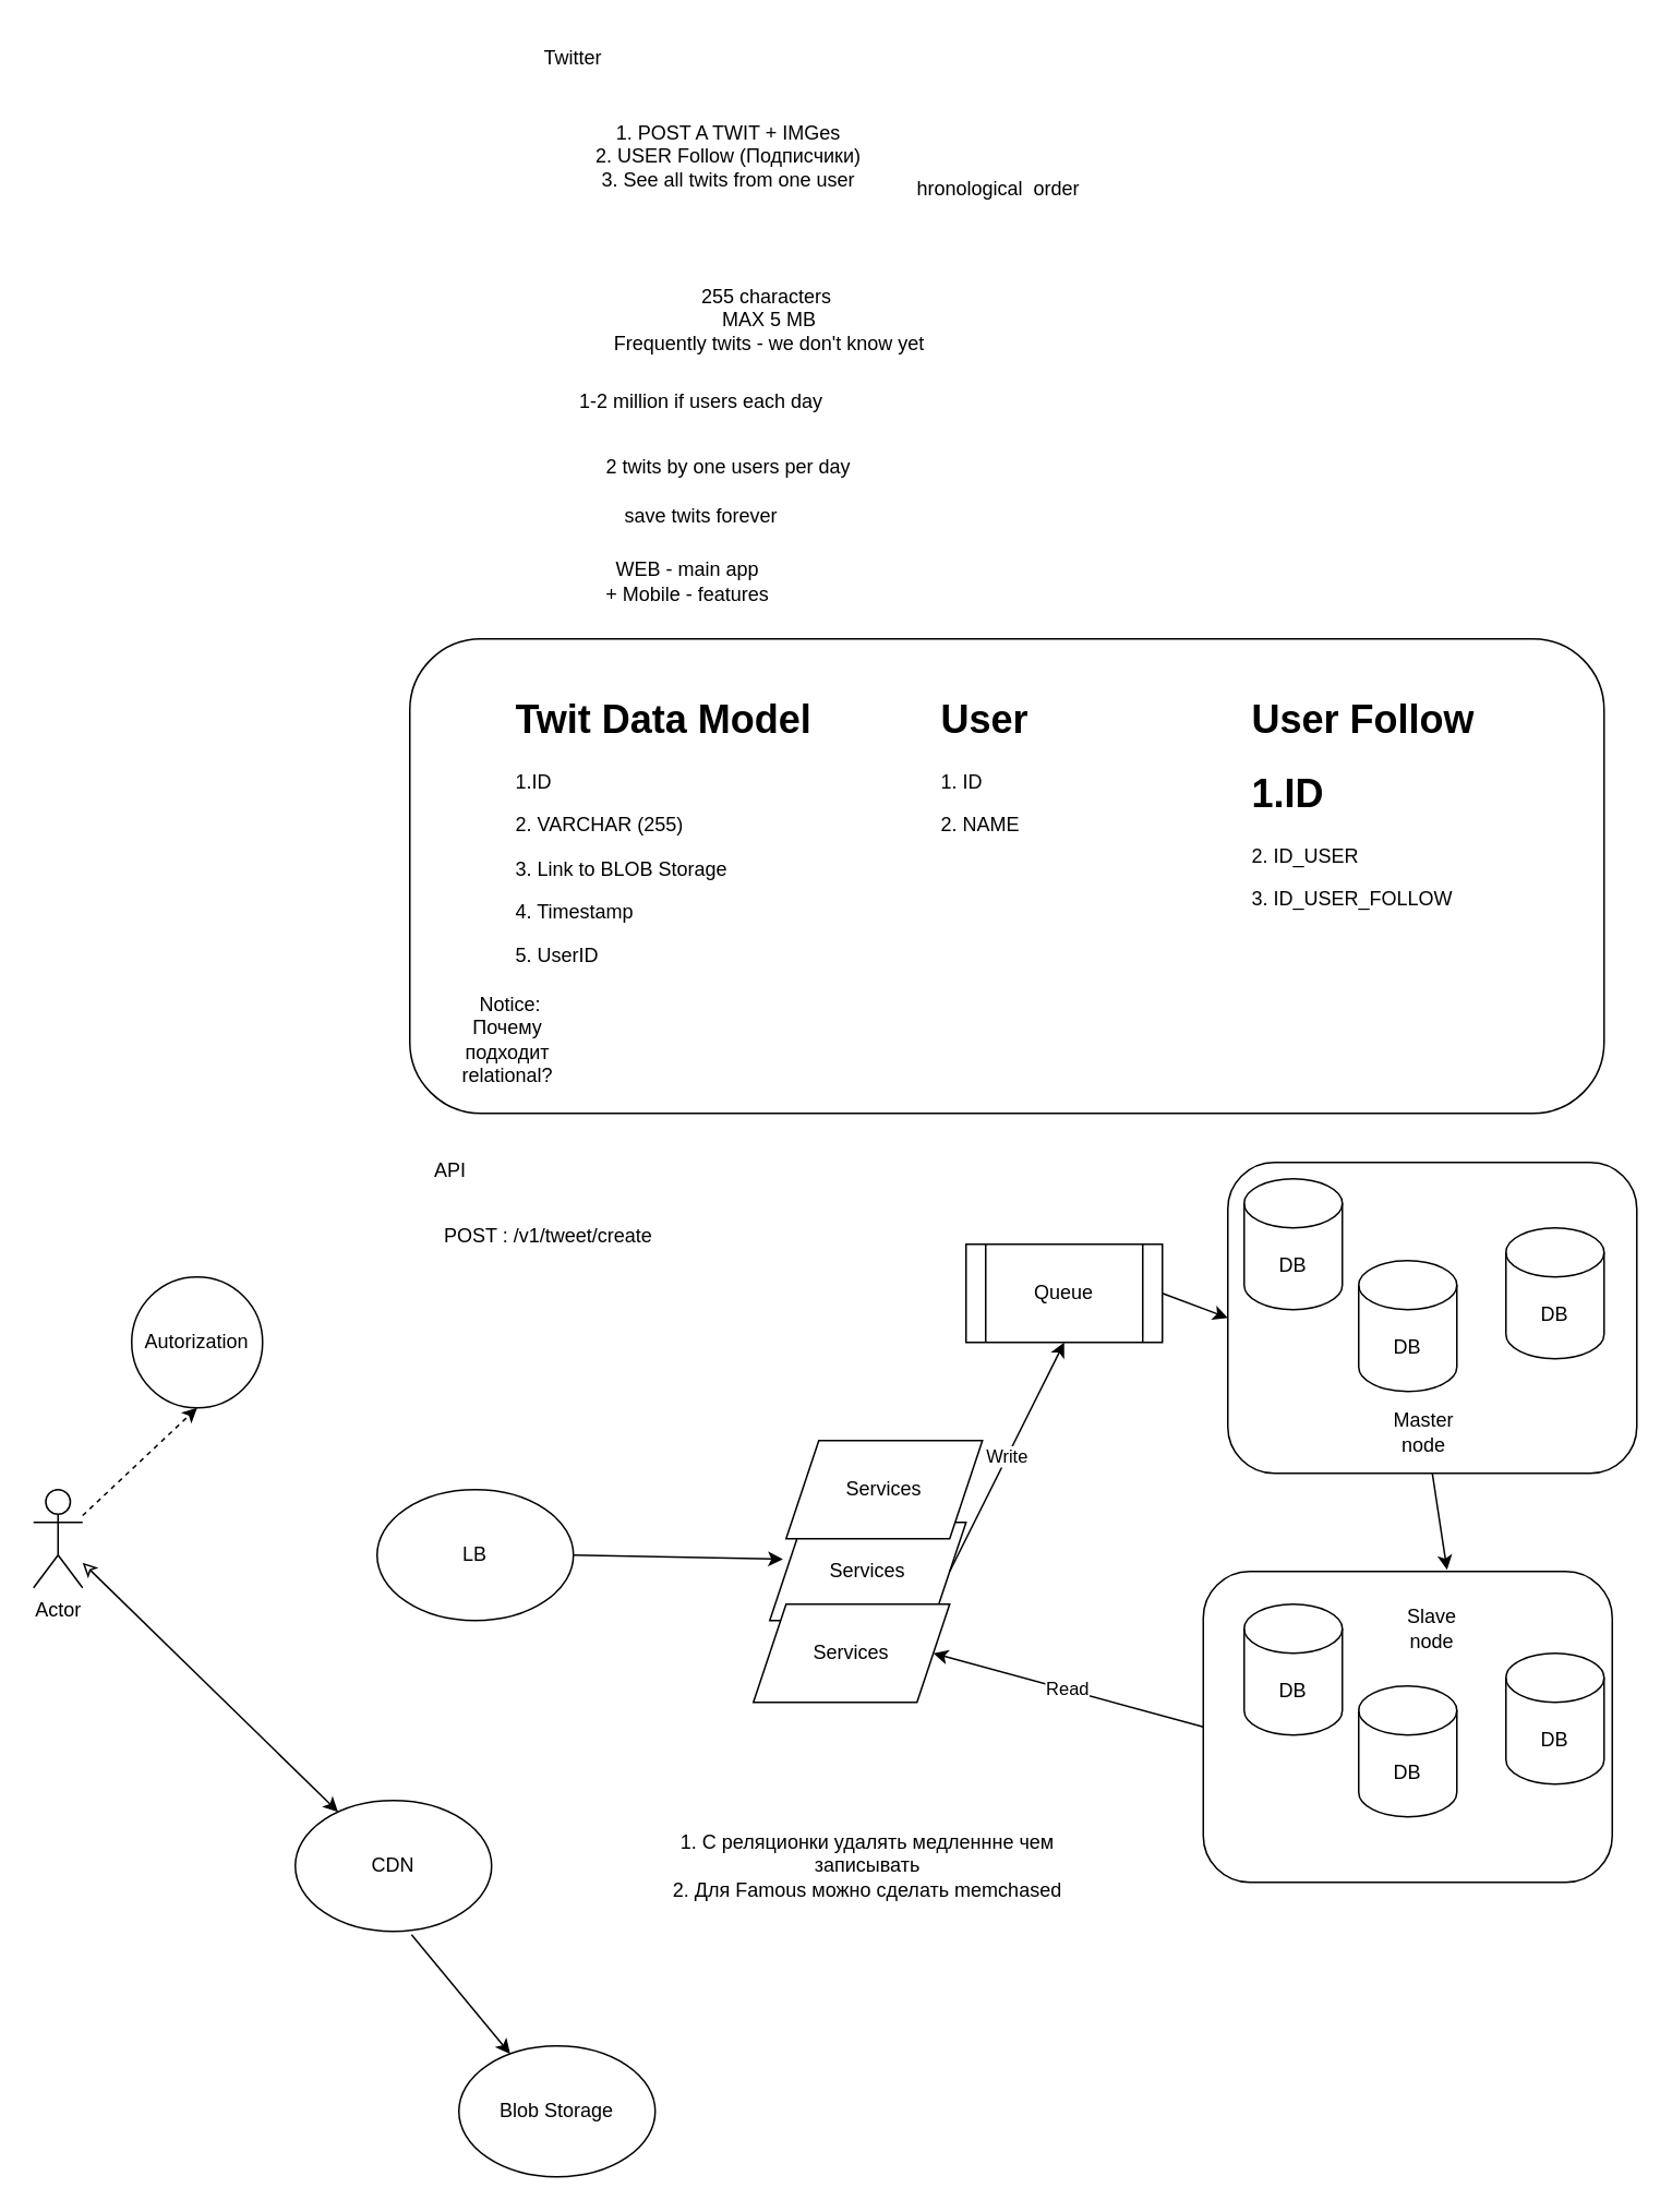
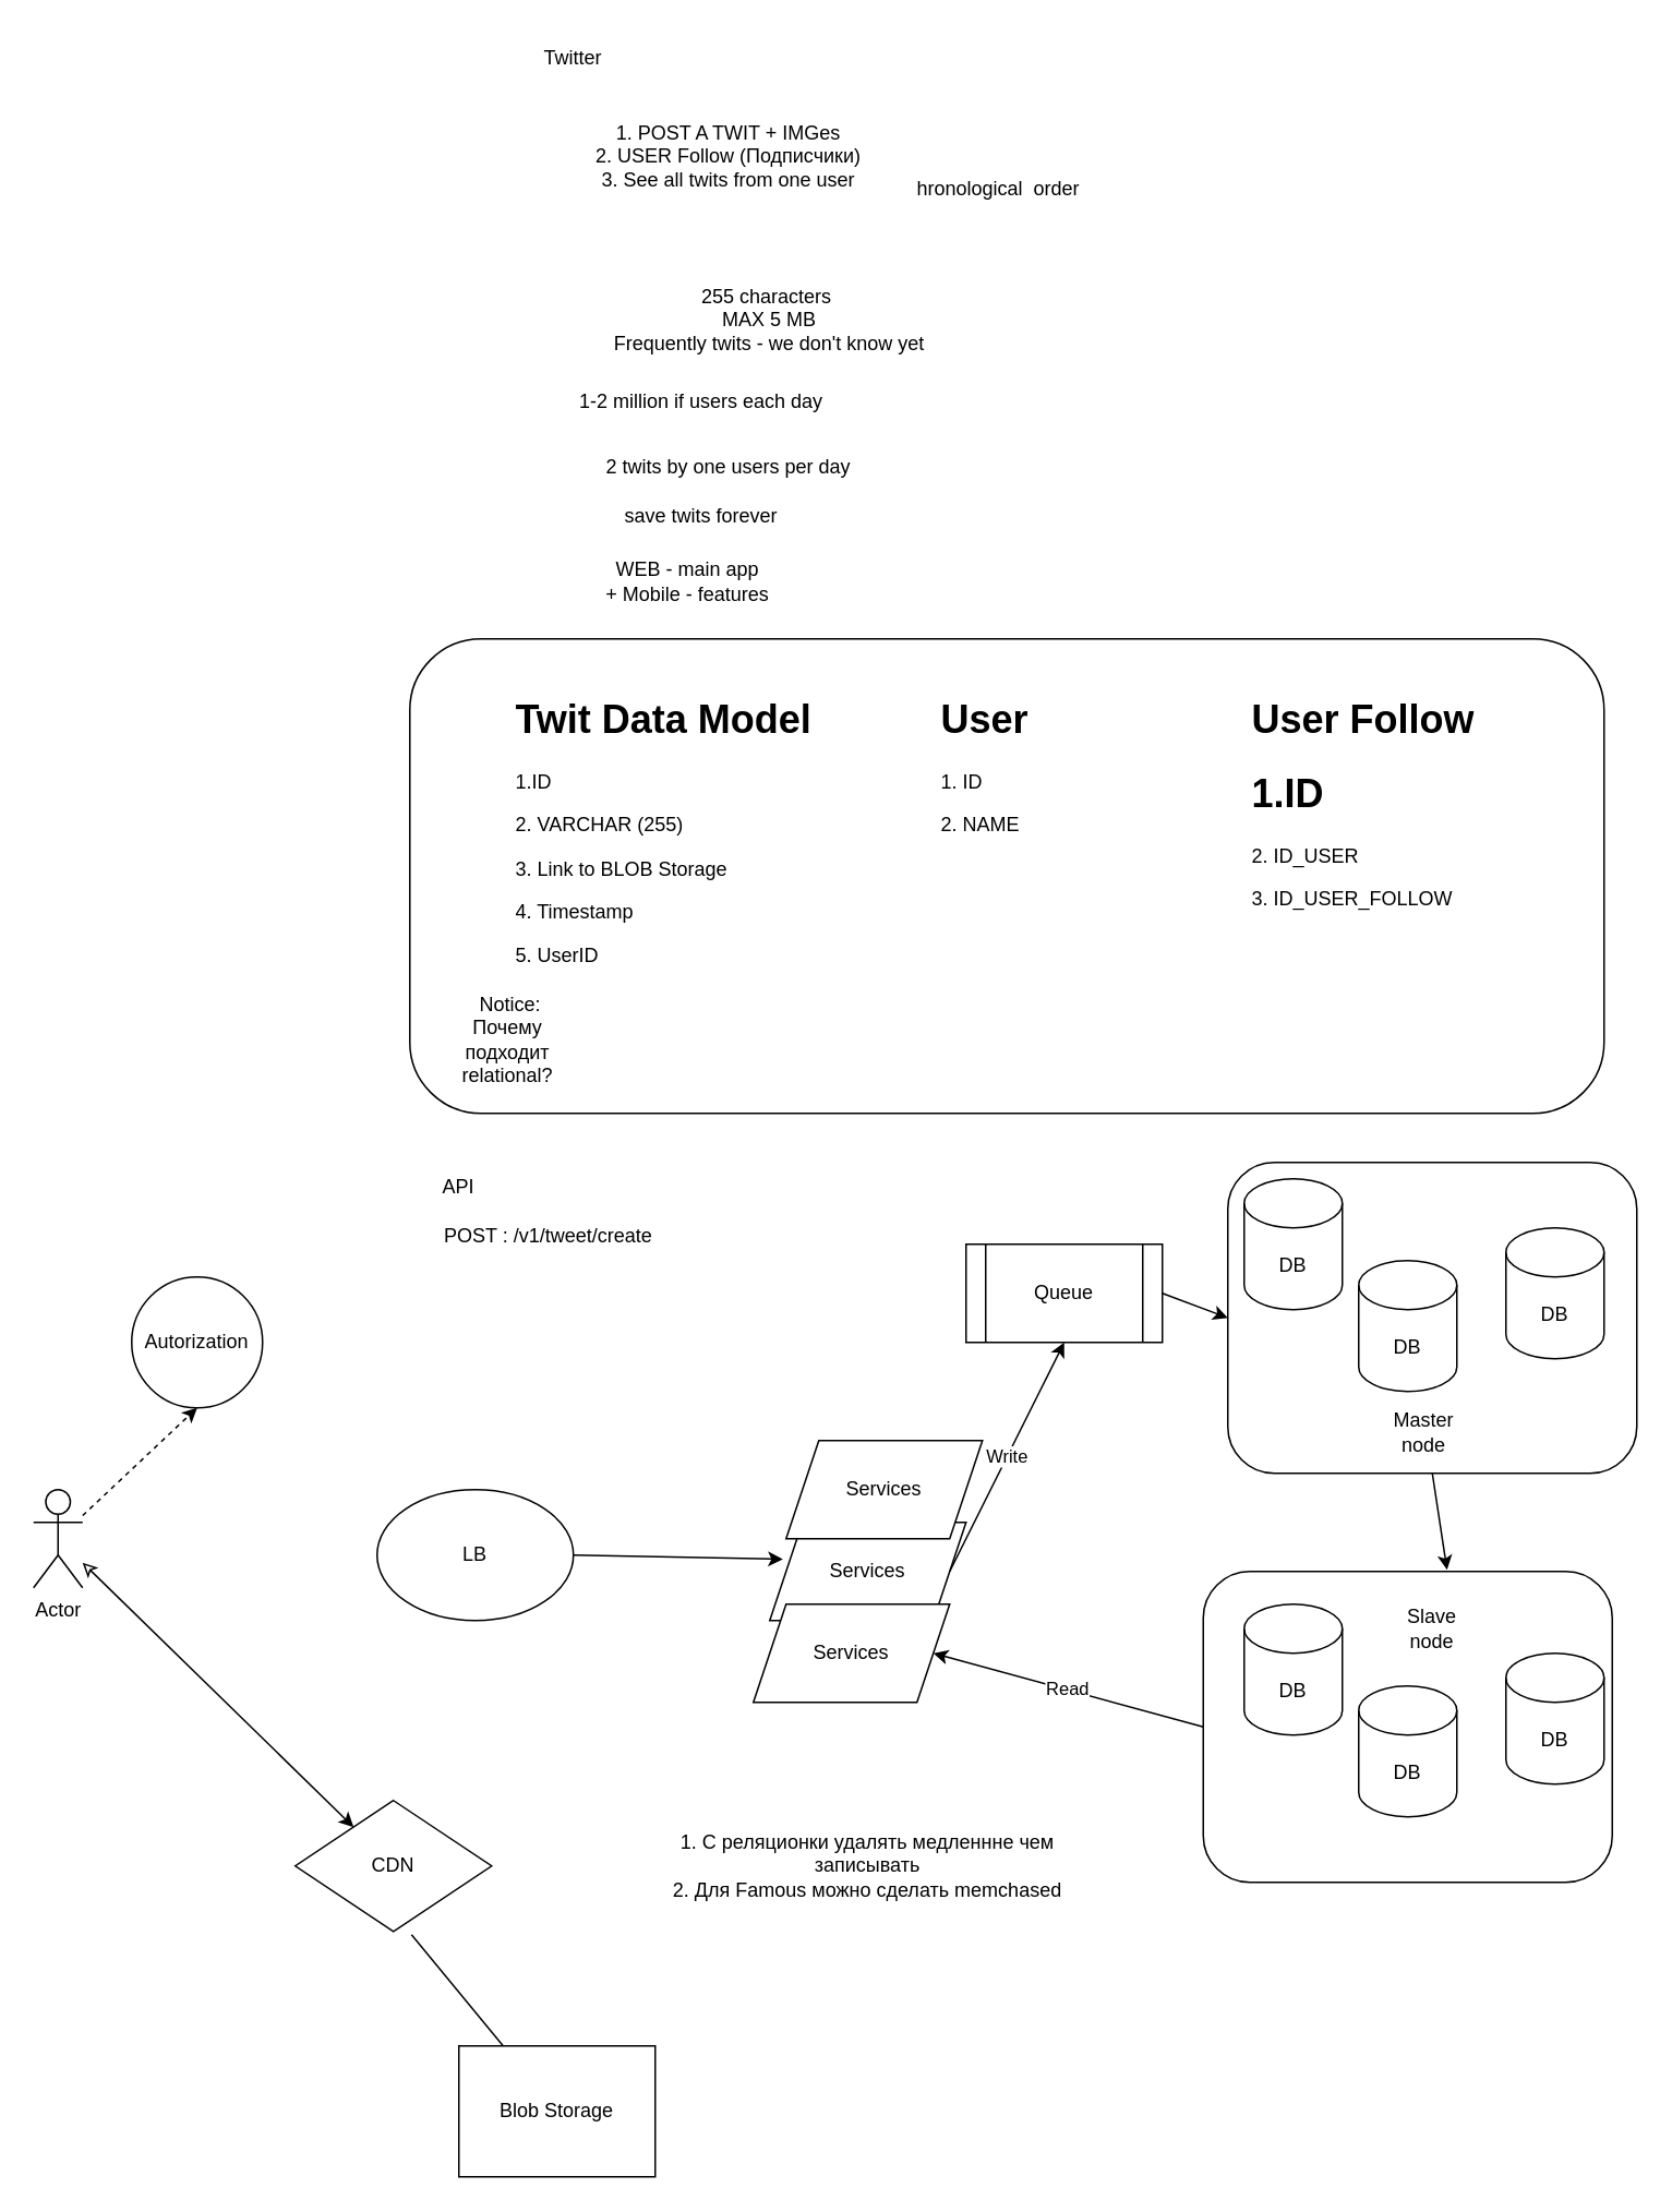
  <mxCell id="0" />
  <mxCell id="1" parent="0" />
  <mxCell id="2" value="" style="rounded=1;whiteSpace=wrap;html=1;" vertex="1" parent="1"><mxGeometry x="735" y="960" width="250" height="190" as="geometry" /></mxCell>
  <mxCell id="3" value="" style="rounded=1;whiteSpace=wrap;html=1;" vertex="1" parent="1"><mxGeometry x="750" y="710" width="250" height="190" as="geometry" /></mxCell>
  <mxCell id="4" value="" style="rounded=1;whiteSpace=wrap;html=1;" vertex="1" parent="1"><mxGeometry x="250" y="390" width="730" height="290" as="geometry" /></mxCell>
  <mxCell id="5" value="Twitter" style="text;html=1;strokeColor=none;fillColor=none;align=center;verticalAlign=middle;whiteSpace=wrap;rounded=0;" vertex="1" parent="1"><mxGeometry x="320" y="20" width="60" height="30" as="geometry" /></mxCell>
  <mxCell id="6" value="1. POST A TWIT + IMGes&lt;br&gt;2. USER Follow (Подписчики)&lt;br&gt;3. See all twits from one user" style="text;html=1;strokeColor=none;fillColor=none;align=center;verticalAlign=middle;whiteSpace=wrap;rounded=0;" vertex="1" parent="1"><mxGeometry x="340" y="60" width="210" height="70" as="geometry" /></mxCell>
  <mxCell id="7" value="255 characters&amp;nbsp;&lt;br&gt;MAX 5 MB&lt;br&gt;Frequently twits - we don't know yet" style="text;html=1;strokeColor=none;fillColor=none;align=center;verticalAlign=middle;whiteSpace=wrap;rounded=0;" vertex="1" parent="1"><mxGeometry x="370" y="170" width="200" height="50" as="geometry" /></mxCell>
  <mxCell id="8" value="1-2 million if users each day&amp;nbsp;" style="text;html=1;strokeColor=none;fillColor=none;align=center;verticalAlign=middle;whiteSpace=wrap;rounded=0;" vertex="1" parent="1"><mxGeometry x="350" y="230" width="160" height="30" as="geometry" /></mxCell>
  <mxCell id="9" value="2 twits by one users per day" style="text;html=1;strokeColor=none;fillColor=none;align=center;verticalAlign=middle;whiteSpace=wrap;rounded=0;" vertex="1" parent="1"><mxGeometry x="365" y="270" width="160" height="30" as="geometry" /></mxCell>
  <mxCell id="10" value="save twits forever&amp;nbsp;" style="text;html=1;strokeColor=none;fillColor=none;align=center;verticalAlign=middle;whiteSpace=wrap;rounded=0;" vertex="1" parent="1"><mxGeometry x="350" y="300" width="160" height="30" as="geometry" /></mxCell>
  <mxCell id="11" value="WEB - main app&lt;br&gt;+ Mobile - features" style="text;html=1;strokeColor=none;fillColor=none;align=center;verticalAlign=middle;whiteSpace=wrap;rounded=0;" vertex="1" parent="1"><mxGeometry x="340" y="340" width="160" height="30" as="geometry" /></mxCell>
  <mxCell id="12" value="hronological&amp;nbsp; order" style="text;html=1;strokeColor=none;fillColor=none;align=center;verticalAlign=middle;whiteSpace=wrap;rounded=0;" vertex="1" parent="1"><mxGeometry x="550" y="100" width="120" height="30" as="geometry" /></mxCell>
  <mxCell id="13" value="&lt;h1&gt;Twit Data Model&lt;/h1&gt;&lt;p&gt;1.ID&lt;/p&gt;&lt;p&gt;2. VARCHAR (255)&lt;/p&gt;&lt;p&gt;3. Link to BLOB Storage&lt;/p&gt;&lt;p&gt;4. Timestamp&lt;/p&gt;&lt;p&gt;5. UserID&lt;/p&gt;" style="text;html=1;strokeColor=none;fillColor=none;spacing=5;spacingTop=-20;whiteSpace=wrap;overflow=hidden;rounded=0;" vertex="1" parent="1"><mxGeometry x="310" y="420" width="190" height="220" as="geometry" /></mxCell>
  <mxCell id="14" value="&amp;nbsp;Notice: Почему подходит relational?" style="text;html=1;strokeColor=none;fillColor=none;align=center;verticalAlign=middle;whiteSpace=wrap;rounded=0;" vertex="1" parent="1"><mxGeometry y="620" width="60" height="30" as="geometry" x="280" /></mxCell>
  <mxCell id="15" value="&lt;h1&gt;User&lt;/h1&gt;&lt;p&gt;1. ID&lt;/p&gt;&lt;p&gt;2. NAME&lt;/p&gt;&lt;p&gt;&lt;br&gt;&lt;/p&gt;" style="text;html=1;strokeColor=none;fillColor=none;spacing=5;spacingTop=-20;whiteSpace=wrap;overflow=hidden;rounded=0;" vertex="1" parent="1"><mxGeometry x="570" y="420" width="190" height="110" as="geometry" /></mxCell>
  <mxCell id="16" value="&lt;h1&gt;User Follow&lt;/h1&gt;&lt;h1&gt;1.ID&lt;/h1&gt;&lt;p&gt;2. ID_USER&lt;/p&gt;&lt;p&gt;3. ID_USER_FOLLOW&lt;/p&gt;&lt;p&gt;&lt;br&gt;&lt;/p&gt;" style="text;html=1;strokeColor=none;fillColor=none;spacing=5;spacingTop=-20;whiteSpace=wrap;overflow=hidden;rounded=0;" vertex="1" parent="1"><mxGeometry x="760" y="420" width="190" height="170" as="geometry" /></mxCell>
- <mxCell id="17" value="API" style="text;html=1;strokeColor=none;fillColor=none;align=center;verticalAlign=middle;whiteSpace=wrap;rounded=0;" vertex="1" parent="1"><mxGeometry x="245" y="700" width="60" height="30" as="geometry" /></mxCell>
+ <mxCell id="17" value="API" style="text;html=1;strokeColor=none;fillColor=none;align=center;verticalAlign=middle;whiteSpace=wrap;rounded=0;" vertex="1" parent="1"><mxGeometry x="250" y="710" width="60" height="30" as="geometry" /></mxCell>
  <mxCell id="18" value="POST : /v1/tweet/create" style="text;html=1;strokeColor=none;fillColor=none;align=center;verticalAlign=middle;whiteSpace=wrap;rounded=0;" vertex="1" parent="1"><mxGeometry x="220" y="740" width="230" height="30" as="geometry" /></mxCell>
  <mxCell id="19" value="Actor" style="shape=umlActor;verticalLabelPosition=bottom;verticalAlign=top;html=1;outlineConnect=0;" vertex="1" parent="1"><mxGeometry x="20" y="910" width="30" height="60" as="geometry" /></mxCell>
  <mxCell id="20" value="LB" style="ellipse;whiteSpace=wrap;html=1;" vertex="1" parent="1"><mxGeometry x="230" y="910" width="120" height="80" as="geometry" /></mxCell>
  <mxCell id="21" value="Services" style="shape=parallelogram;perimeter=parallelogramPerimeter;whiteSpace=wrap;html=1;fixedSize=1;" vertex="1" parent="1"><mxGeometry x="470" y="930" width="120" height="60" as="geometry" /></mxCell>
  <mxCell id="22" value="Services" style="shape=parallelogram;perimeter=parallelogramPerimeter;whiteSpace=wrap;html=1;fixedSize=1;" vertex="1" parent="1"><mxGeometry x="460" y="980" width="120" height="60" as="geometry" /></mxCell>
  <mxCell id="23" value="Services" style="shape=parallelogram;perimeter=parallelogramPerimeter;whiteSpace=wrap;html=1;fixedSize=1;" vertex="1" parent="1"><mxGeometry x="480" y="880" width="120" height="60" as="geometry" /></mxCell>
  <mxCell id="24" value="" style="endArrow=classic;html=1;rounded=0;entryX=0.067;entryY=0.375;entryDx=0;entryDy=0;entryPerimeter=0;exitX=1;exitY=0.5;exitDx=0;exitDy=0;" edge="1" parent="1" source="20" target="21"><mxGeometry width="50" height="50" relative="1" as="geometry"><mxPoint x="200" y="1100" as="sourcePoint" /><mxPoint x="250" y="1050" as="targetPoint" /></mxGeometry></mxCell>
  <mxCell id="25" value="DB" style="shape=cylinder3;whiteSpace=wrap;html=1;boundedLbl=1;backgroundOutline=1;size=15;" vertex="1" parent="1"><mxGeometry x="760" y="720" width="60" height="80" as="geometry" /></mxCell>
  <mxCell id="26" value="DB" style="shape=cylinder3;whiteSpace=wrap;html=1;boundedLbl=1;backgroundOutline=1;size=15;" vertex="1" parent="1"><mxGeometry x="830" y="770" width="60" height="80" as="geometry" /></mxCell>
  <mxCell id="27" value="DB" style="shape=cylinder3;whiteSpace=wrap;html=1;boundedLbl=1;backgroundOutline=1;size=15;" vertex="1" parent="1"><mxGeometry x="920" y="750" width="60" height="80" as="geometry" /></mxCell>
  <mxCell id="28" value="Master node" style="text;html=1;strokeColor=none;fillColor=none;align=center;verticalAlign=middle;whiteSpace=wrap;rounded=0;" vertex="1" parent="1"><mxGeometry x="840" y="860" width="60" height="30" as="geometry" /></mxCell>
  <mxCell id="29" value="" style="endArrow=classic;html=1;rounded=0;exitX=0.5;exitY=1;exitDx=0;exitDy=0;entryX=0.596;entryY=-0.005;entryDx=0;entryDy=0;entryPerimeter=0;" edge="1" parent="1" source="3" target="2"><mxGeometry width="50" height="50" relative="1" as="geometry"><mxPoint x="750" y="980" as="sourcePoint" /><mxPoint x="800" y="930" as="targetPoint" /></mxGeometry></mxCell>
  <mxCell id="30" value="DB" style="shape=cylinder3;whiteSpace=wrap;html=1;boundedLbl=1;backgroundOutline=1;size=15;" vertex="1" parent="1"><mxGeometry x="760" y="980" width="60" height="80" as="geometry" /></mxCell>
  <mxCell id="31" value="DB" style="shape=cylinder3;whiteSpace=wrap;html=1;boundedLbl=1;backgroundOutline=1;size=15;" vertex="1" parent="1"><mxGeometry x="830" y="1030" width="60" height="80" as="geometry" /></mxCell>
  <mxCell id="32" value="DB" style="shape=cylinder3;whiteSpace=wrap;html=1;boundedLbl=1;backgroundOutline=1;size=15;" vertex="1" parent="1"><mxGeometry x="920" y="1010" width="60" height="80" as="geometry" /></mxCell>
  <mxCell id="33" value="Slave node" style="text;html=1;strokeColor=none;fillColor=none;align=center;verticalAlign=middle;whiteSpace=wrap;rounded=0;" vertex="1" parent="1"><mxGeometry x="845" y="980" width="60" height="30" as="geometry" /></mxCell>
  <mxCell id="34" value="Write" style="endArrow=classic;html=1;rounded=0;exitX=1;exitY=0.5;exitDx=0;exitDy=0;entryX=0.5;entryY=1;entryDx=0;entryDy=0;" edge="1" parent="1" source="21" target="40"><mxGeometry width="50" height="50" relative="1" as="geometry"><mxPoint x="670" y="970" as="sourcePoint" /><mxPoint x="720" y="920" as="targetPoint" /></mxGeometry></mxCell>
  <mxCell id="35" value="Read" style="endArrow=classic;html=1;rounded=0;exitX=0;exitY=0.5;exitDx=0;exitDy=0;entryX=1;entryY=0.5;entryDx=0;entryDy=0;" edge="1" parent="1" source="2" target="22"><mxGeometry width="50" height="50" relative="1" as="geometry"><mxPoint x="670" y="970" as="sourcePoint" /><mxPoint x="720" y="920" as="targetPoint" /></mxGeometry></mxCell>
- <mxCell id="36" value="Blob Storage" style="ellipse;whiteSpace=wrap;html=1;" vertex="1" parent="1"><mxGeometry y="1250" width="120" height="80" as="geometry" x="280" /></mxCell>
- <mxCell id="37" value="CDN" style="ellipse;whiteSpace=wrap;html=1;" vertex="1" parent="1"><mxGeometry x="180" y="1100" width="120" height="80" as="geometry" /></mxCell>
+ <mxCell id="36" value="Blob Storage" style="whiteSpace=wrap;html=1;rounded=0;" vertex="1" parent="1"><mxGeometry y="1250" width="120" height="80" as="geometry" x="280" /></mxCell>
+ <mxCell id="37" value="CDN" style="rhombus;whiteSpace=wrap;html=1;" vertex="1" parent="1"><mxGeometry x="180" y="1100" width="120" height="80" as="geometry" /></mxCell>
  <mxCell id="38" value="" style="endArrow=classic;html=1;rounded=0;startArrow=classic;startFill=0;" edge="1" parent="1" source="19" target="37"><mxGeometry width="50" height="50" relative="1" as="geometry"><mxPoint x="520" y="1060" as="sourcePoint" /><mxPoint x="570" y="1010" as="targetPoint" /></mxGeometry></mxCell>
- <mxCell id="39" value="" style="endArrow=classic;html=1;rounded=0;exitX=0.592;exitY=1.025;exitDx=0;exitDy=0;exitPerimeter=0;" edge="1" parent="1" source="37" target="36"><mxGeometry width="50" height="50" relative="1" as="geometry"><mxPoint x="520" y="1060" as="sourcePoint" /><mxPoint x="570" y="1010" as="targetPoint" /></mxGeometry></mxCell>
+ <mxCell id="39" value="" style="endArrow=none;html=1;rounded=0;exitX=0.592;exitY=1.025;exitDx=0;exitDy=0;exitPerimeter=0;" edge="1" parent="1" source="37" target="36"><mxGeometry width="50" height="50" relative="1" as="geometry"><mxPoint x="520" y="1060" as="sourcePoint" /><mxPoint x="570" y="1010" as="targetPoint" /></mxGeometry></mxCell>
  <mxCell id="40" value="Queue" style="shape=process;whiteSpace=wrap;html=1;backgroundOutline=1;" vertex="1" parent="1"><mxGeometry x="590" y="760" width="120" height="60" as="geometry" /></mxCell>
  <mxCell id="41" value="" style="endArrow=classic;html=1;rounded=0;entryX=0;entryY=0.5;entryDx=0;entryDy=0;exitX=1;exitY=0.5;exitDx=0;exitDy=0;" edge="1" parent="1" source="40" target="3"><mxGeometry width="50" height="50" relative="1" as="geometry"><mxPoint x="550" y="970" as="sourcePoint" /><mxPoint x="600" y="920" as="targetPoint" /></mxGeometry></mxCell>
  <mxCell id="42" value="Autorization" style="ellipse;whiteSpace=wrap;html=1;aspect=fixed;" vertex="1" parent="1"><mxGeometry x="80" y="780" width="80" height="80" as="geometry" /></mxCell>
  <mxCell id="43" value="" style="endArrow=classic;html=1;rounded=0;entryX=0.5;entryY=1;entryDx=0;entryDy=0;dashed=1;" edge="1" parent="1" source="19" target="42"><mxGeometry width="50" height="50" relative="1" as="geometry"><mxPoint x="490" y="1020" as="sourcePoint" /><mxPoint x="540" y="970" as="targetPoint" /></mxGeometry></mxCell>
  <mxCell id="44" value="1. С реляционки удалять медленнне чем записывать&lt;br&gt;2. Для Famous можно сделать memchased" style="text;html=1;strokeColor=none;fillColor=none;align=center;verticalAlign=middle;whiteSpace=wrap;rounded=0;" vertex="1" parent="1"><mxGeometry x="390" y="1125" width="280" height="30" as="geometry" /></mxCell>
